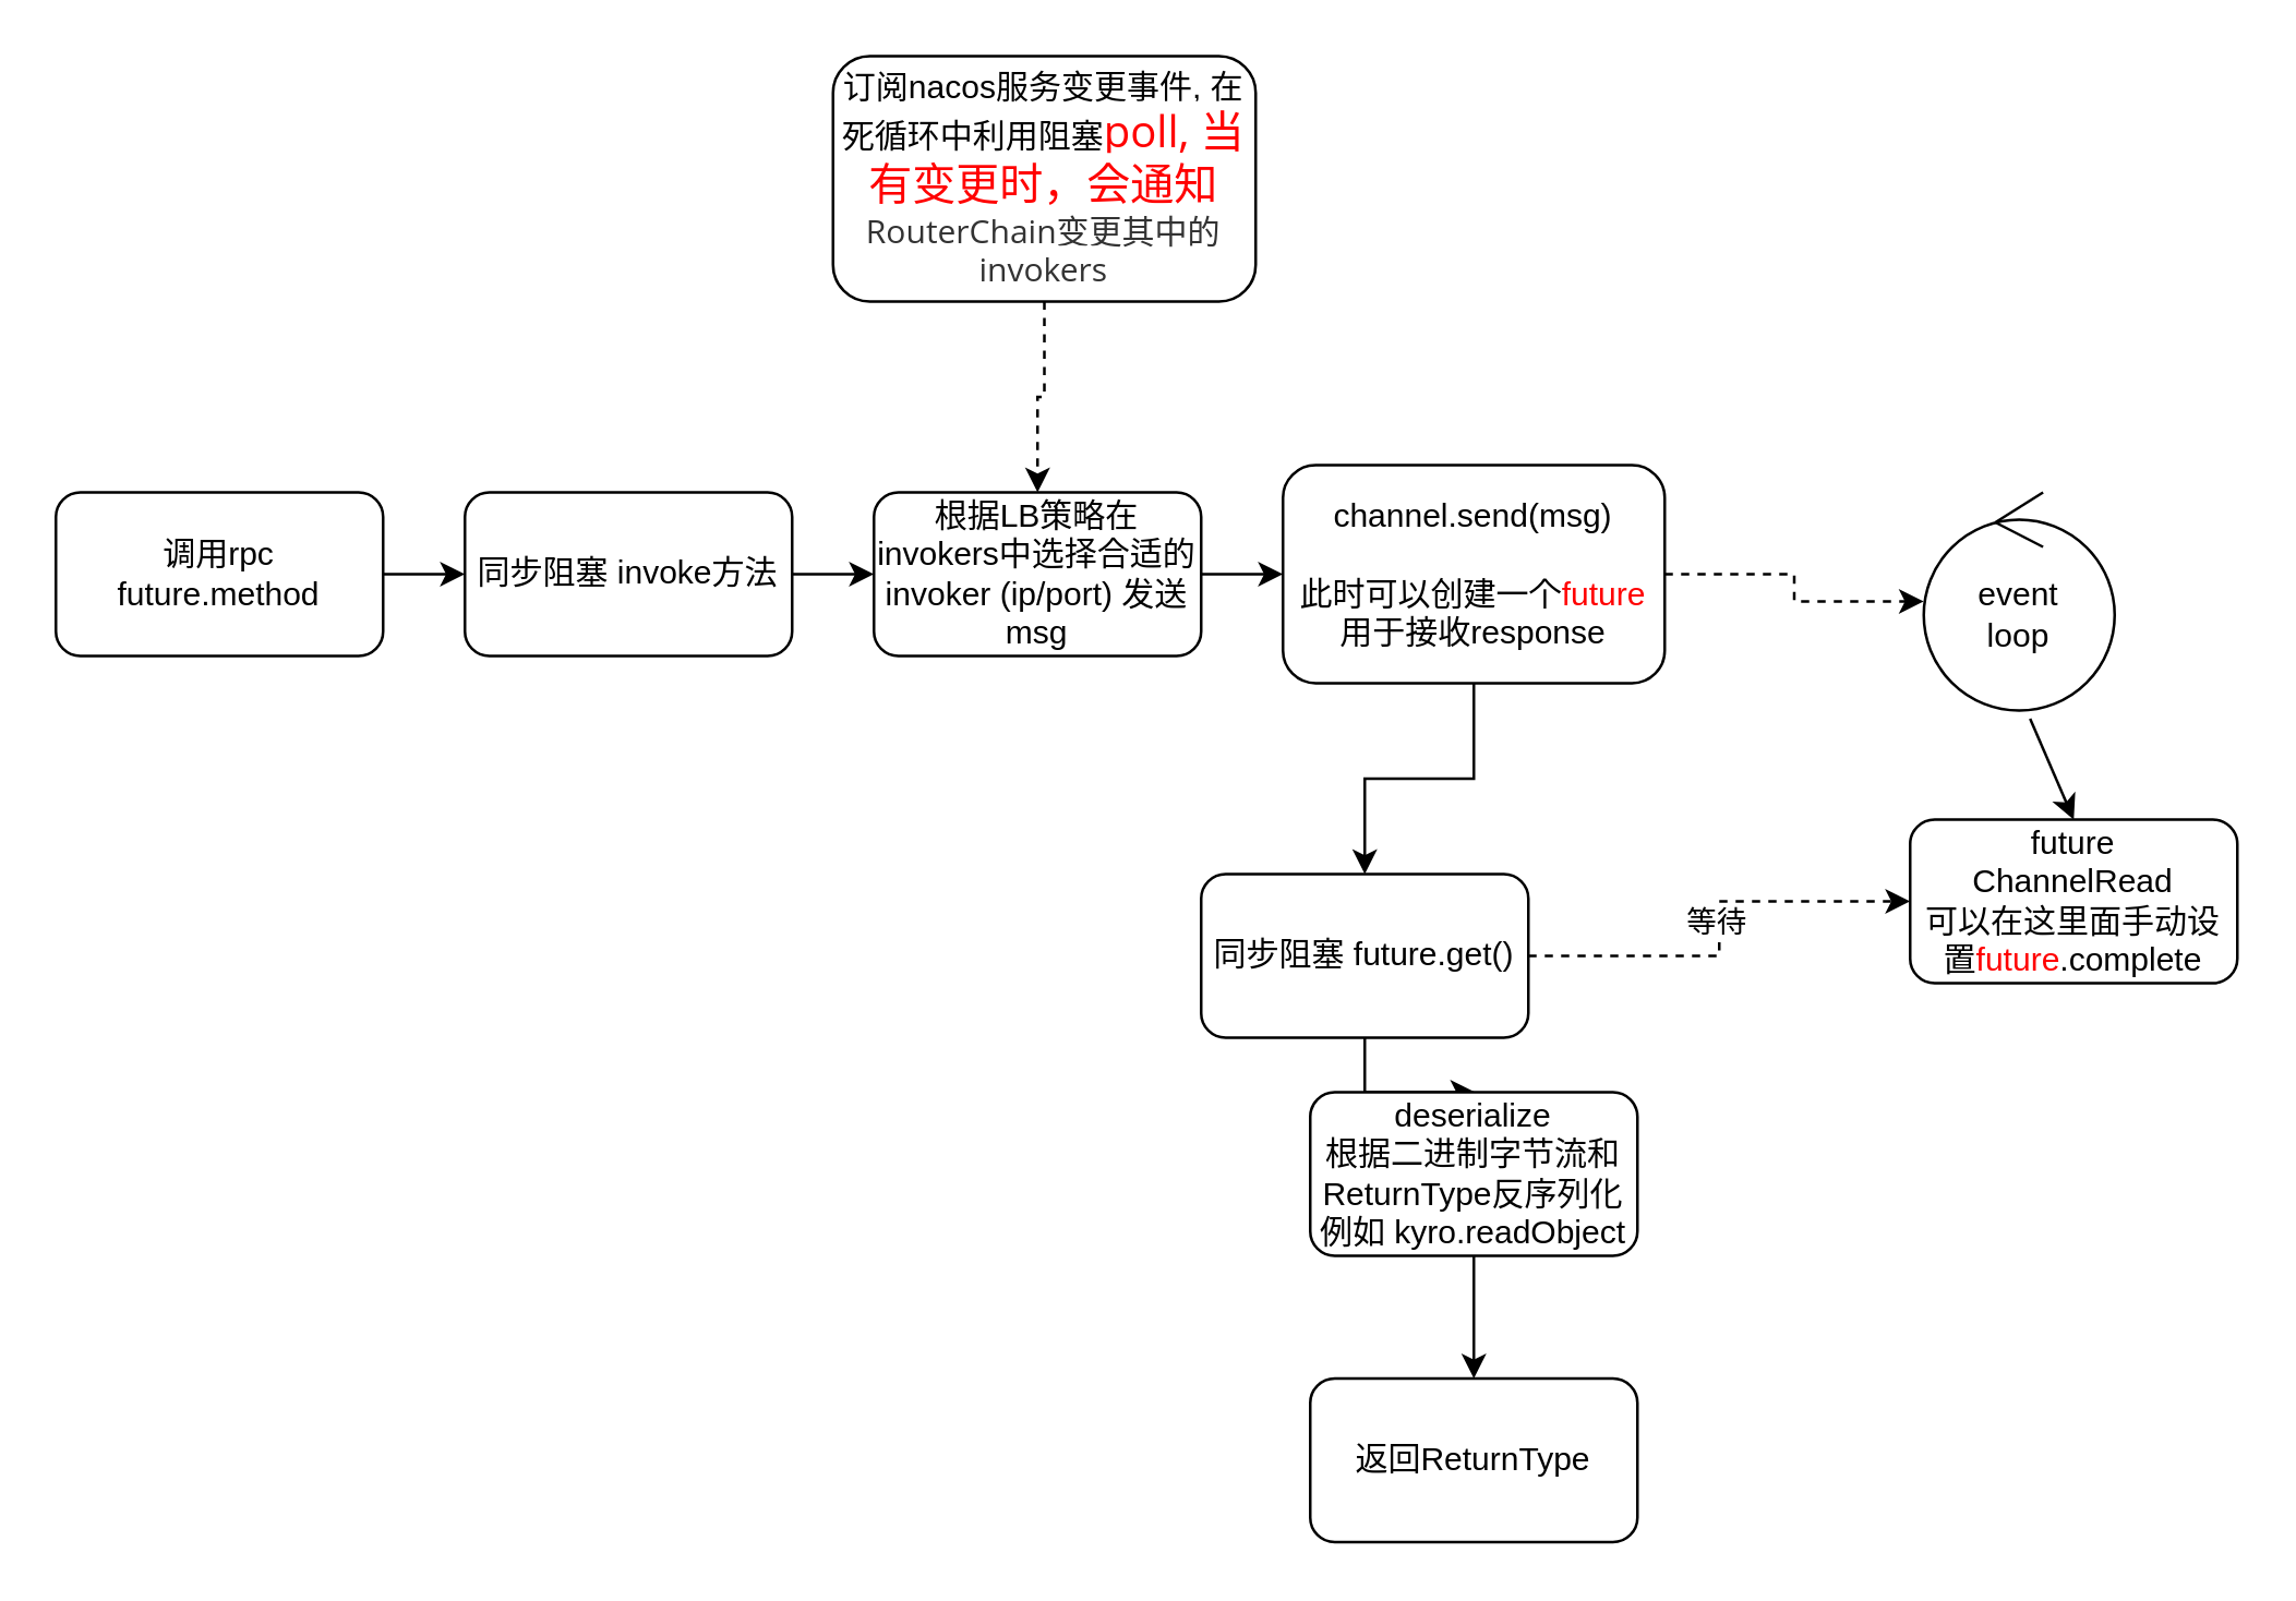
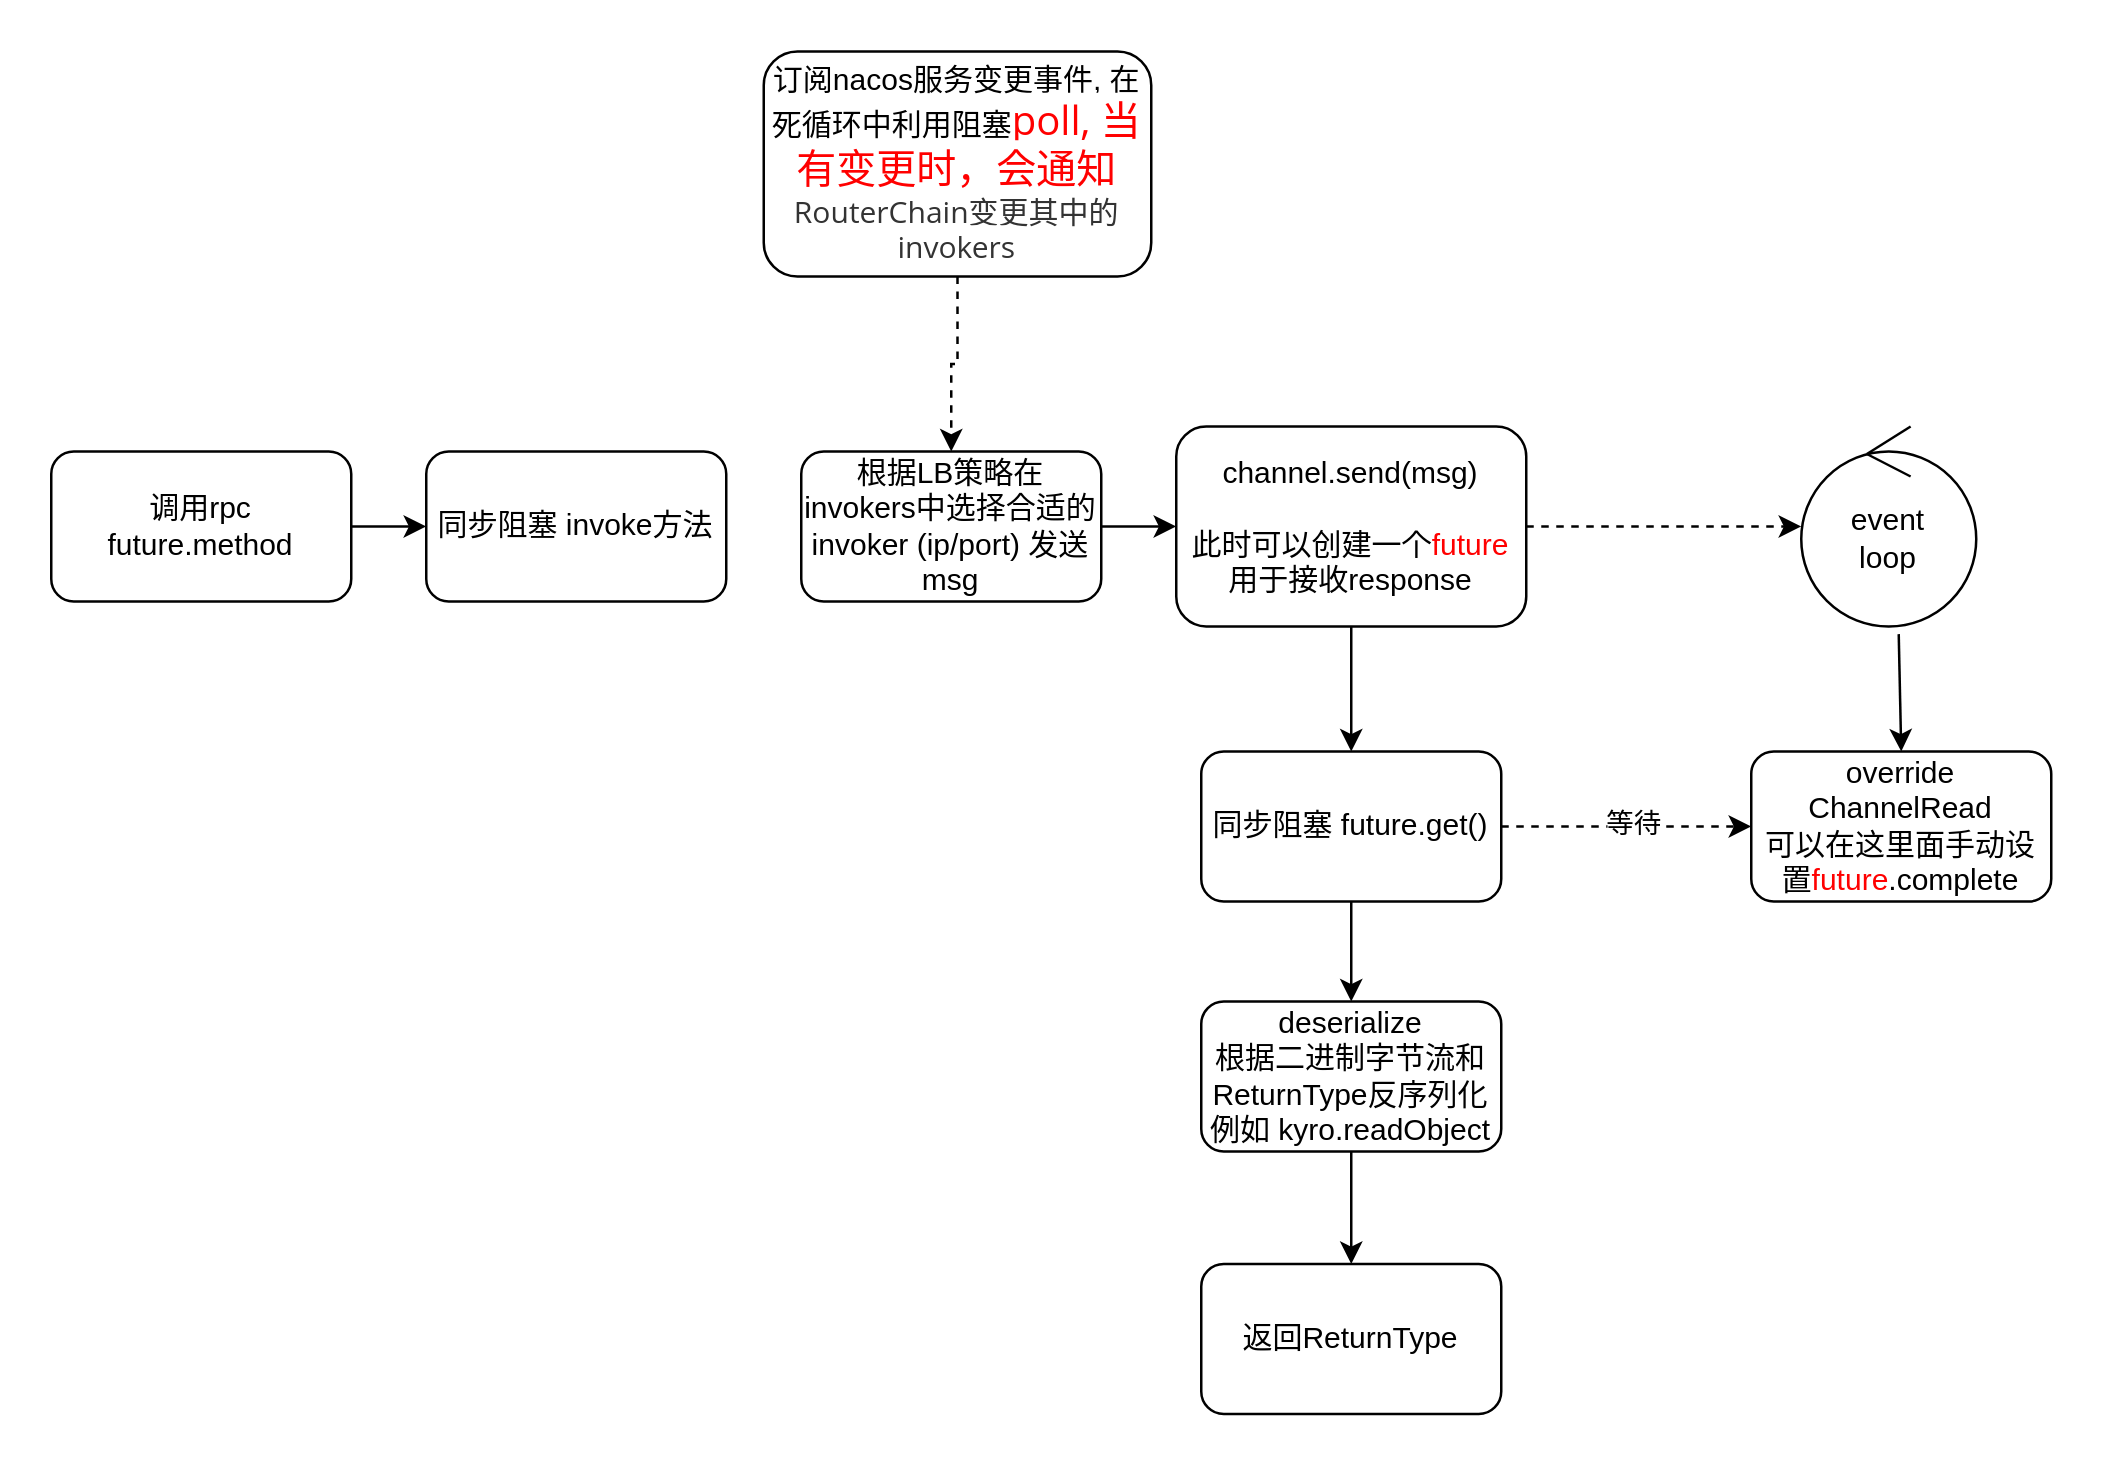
  <mxCell id="0" />
  <mxCell id="1" parent="0" />
  <mxCell id="2" style="edgeStyle=orthogonalEdgeStyle;rounded=0;orthogonalLoop=1;jettySize=auto;html=1;exitX=1;exitY=0.5;exitDx=0;exitDy=0;entryX=0;entryY=0.5;entryDx=0;entryDy=0;fontColor=#000000;" parent="1" source="3" target="5" edge="1"><mxGeometry relative="1" as="geometry" /></mxCell>
  <mxCell id="3" value="调用rpc future.method" style="rounded=1;whiteSpace=wrap;html=1;" parent="1" vertex="1"><mxGeometry x="20" y="180" width="120" height="60" as="geometry" /></mxCell>
- <mxCell id="4" style="edgeStyle=orthogonalEdgeStyle;rounded=0;orthogonalLoop=1;jettySize=auto;html=1;exitX=1;exitY=0.5;exitDx=0;exitDy=0;entryX=0;entryY=0.5;entryDx=0;entryDy=0;fontColor=#000000;" parent="1" source="5" target="7" edge="1"><mxGeometry relative="1" as="geometry" /></mxCell>
  <mxCell id="5" value="同步阻塞 invoke方法" style="rounded=1;whiteSpace=wrap;html=1;" parent="1" vertex="1"><mxGeometry x="170" y="180" width="120" height="60" as="geometry" /></mxCell>
  <mxCell id="6" style="edgeStyle=orthogonalEdgeStyle;rounded=0;orthogonalLoop=1;jettySize=auto;html=1;exitX=1;exitY=0.5;exitDx=0;exitDy=0;entryX=0;entryY=0.5;entryDx=0;entryDy=0;fontColor=#000000;" parent="1" source="7" target="10" edge="1"><mxGeometry relative="1" as="geometry" /></mxCell>
  <mxCell id="7" value="根据LB策略在invokers中选择合适的invoker (ip/port) 发送msg" style="rounded=1;whiteSpace=wrap;html=1;" parent="1" vertex="1"><mxGeometry x="320" y="180" width="120" height="60" as="geometry" /></mxCell>
  <mxCell id="8" style="edgeStyle=orthogonalEdgeStyle;rounded=0;orthogonalLoop=1;jettySize=auto;html=1;exitX=1;exitY=0.5;exitDx=0;exitDy=0;fontColor=#FF0000;dashed=1;" parent="1" source="10" target="11" edge="1"><mxGeometry relative="1" as="geometry" /></mxCell>
  <mxCell id="9" style="edgeStyle=orthogonalEdgeStyle;rounded=0;orthogonalLoop=1;jettySize=auto;html=1;exitX=0.5;exitY=1;exitDx=0;exitDy=0;entryX=0.5;entryY=0;entryDx=0;entryDy=0;fontColor=#000000;" parent="1" source="10" target="17" edge="1"><mxGeometry relative="1" as="geometry" /></mxCell>
  <mxCell id="10" value="channel.send(msg)&lt;br&gt;&lt;br&gt;此时可以创建一个&lt;font color=&quot;#ff0000&quot;&gt;future&lt;/font&gt; 用于接收response" style="rounded=1;whiteSpace=wrap;html=1;" parent="1" vertex="1"><mxGeometry x="470" y="170" width="140" height="80" as="geometry" /></mxCell>
- <mxCell id="11" value="event&lt;br&gt;loop" style="ellipse;shape=umlControl;whiteSpace=wrap;html=1;" parent="1" vertex="1"><mxGeometry x="705" y="180" width="70" height="80" as="geometry" /></mxCell>
- <mxCell id="12" value="future&lt;br&gt;ChannelRead&lt;br&gt;可以在这里面手动设置&lt;font color=&quot;#ff0000&quot;&gt;future&lt;/font&gt;.complete" style="rounded=1;whiteSpace=wrap;html=1;" parent="1" vertex="1"><mxGeometry x="700" y="300" width="120" height="60" as="geometry" /></mxCell>
+ <mxCell id="11" value="event&lt;br&gt;loop" style="ellipse;shape=umlControl;whiteSpace=wrap;html=1;" parent="1" vertex="1"><mxGeometry x="720" y="170" width="70" height="80" as="geometry" /></mxCell>
+ <mxCell id="12" value="override&lt;br&gt;ChannelRead&lt;br&gt;可以在这里面手动设置&lt;font color=&quot;#ff0000&quot;&gt;future&lt;/font&gt;.complete" style="rounded=1;whiteSpace=wrap;html=1;" parent="1" vertex="1"><mxGeometry x="700" y="300" width="120" height="60" as="geometry" /></mxCell>
  <mxCell id="13" value="" style="endArrow=classic;html=1;rounded=0;fontColor=#FF0000;entryX=0.5;entryY=0;entryDx=0;entryDy=0;exitX=0.557;exitY=1.038;exitDx=0;exitDy=0;exitPerimeter=0;" parent="1" source="11" target="12" edge="1"><mxGeometry width="50" height="50" relative="1" as="geometry"><mxPoint x="500" y="310" as="sourcePoint" /><mxPoint x="550" y="260" as="targetPoint" /></mxGeometry></mxCell>
  <mxCell id="14" style="edgeStyle=orthogonalEdgeStyle;rounded=0;orthogonalLoop=1;jettySize=auto;html=1;exitX=0.5;exitY=1;exitDx=0;exitDy=0;fontColor=#000000;" parent="1" source="17" edge="1"><mxGeometry relative="1" as="geometry"><mxPoint x="540" y="400" as="targetPoint" /></mxGeometry></mxCell>
  <mxCell id="15" style="edgeStyle=orthogonalEdgeStyle;rounded=0;orthogonalLoop=1;jettySize=auto;html=1;exitX=1;exitY=0.5;exitDx=0;exitDy=0;entryX=0;entryY=0.5;entryDx=0;entryDy=0;fontColor=#000000;dashed=1;" parent="1" source="17" target="12" edge="1"><mxGeometry relative="1" as="geometry" /></mxCell>
  <mxCell id="16" value="等待" style="edgeLabel;html=1;align=center;verticalAlign=middle;resizable=0;points=[];fontColor=#000000;" parent="15" vertex="1" connectable="0"><mxGeometry x="0.04" y="2" relative="1" as="geometry"><mxPoint as="offset" /></mxGeometry></mxCell>
- <mxCell id="17" value="&lt;font color=&quot;#000000&quot;&gt;同步阻塞 future.get()&lt;/font&gt;" style="rounded=1;whiteSpace=wrap;html=1;fontColor=#FF0000;" parent="1" vertex="1"><mxGeometry x="440" y="320" width="120" height="60" as="geometry" /></mxCell>
+ <mxCell id="17" value="&lt;font color=&quot;#000000&quot;&gt;同步阻塞 future.get()&lt;/font&gt;" style="rounded=1;whiteSpace=wrap;html=1;fontColor=#FF0000;" parent="1" vertex="1"><mxGeometry x="480" y="300" width="120" height="60" as="geometry" /></mxCell>
  <mxCell id="18" style="edgeStyle=orthogonalEdgeStyle;rounded=0;orthogonalLoop=1;jettySize=auto;html=1;exitX=0.5;exitY=1;exitDx=0;exitDy=0;entryX=0.5;entryY=0;entryDx=0;entryDy=0;fontColor=#000000;" parent="1" source="19" target="20" edge="1"><mxGeometry relative="1" as="geometry" /></mxCell>
  <mxCell id="19" value="deserialize&lt;br&gt;根据二进制字节流和ReturnType反序列化&lt;br&gt;例如 kyro.readObject" style="rounded=1;whiteSpace=wrap;html=1;fontColor=#000000;" parent="1" vertex="1"><mxGeometry x="480" y="400" width="120" height="60" as="geometry" /></mxCell>
  <mxCell id="20" value="返回ReturnType" style="rounded=1;whiteSpace=wrap;html=1;fontColor=#000000;" parent="1" vertex="1"><mxGeometry x="480" y="505" width="120" height="60" as="geometry" /></mxCell>
  <mxCell id="21" style="edgeStyle=orthogonalEdgeStyle;rounded=0;orthogonalLoop=1;jettySize=auto;html=1;exitX=0.5;exitY=1;exitDx=0;exitDy=0;entryX=0.5;entryY=0;entryDx=0;entryDy=0;dashed=1;fontColor=#FF0000;" parent="1" source="22" target="7" edge="1"><mxGeometry relative="1" as="geometry" /></mxCell>
  <mxCell id="22" value="订阅nacos服务变更事件, 在死循环中利用阻塞&lt;span style=&quot;caret-color: rgb(51, 51, 51); font-family: &amp;quot;Open Sans&amp;quot;, &amp;quot;Clear Sans&amp;quot;, &amp;quot;Helvetica Neue&amp;quot;, Helvetica, Arial, sans-serif; font-size: 16px; orphans: 4; text-align: start; text-size-adjust: auto; background-color: rgb(255, 255, 255);&quot;&gt;&lt;font color=&quot;#ff0000&quot;&gt;poll, 当有变更时，会通知&lt;/font&gt;&lt;/span&gt;&lt;span style=&quot;caret-color: rgb(51, 51, 51); color: rgb(51, 51, 51); font-family: &amp;quot;Open Sans&amp;quot;, &amp;quot;Clear Sans&amp;quot;, &amp;quot;Helvetica Neue&amp;quot;, Helvetica, Arial, sans-serif; orphans: 4; text-align: start; text-size-adjust: auto; background-color: rgb(255, 255, 255);&quot;&gt;&lt;font style=&quot;font-size: 12px;&quot;&gt;RouterChain变更其中的invokers&lt;/font&gt;&lt;/span&gt;" style="rounded=1;whiteSpace=wrap;html=1;fontColor=#000000;" parent="1" vertex="1"><mxGeometry x="305" y="20" width="155" height="90" as="geometry" /></mxCell>
